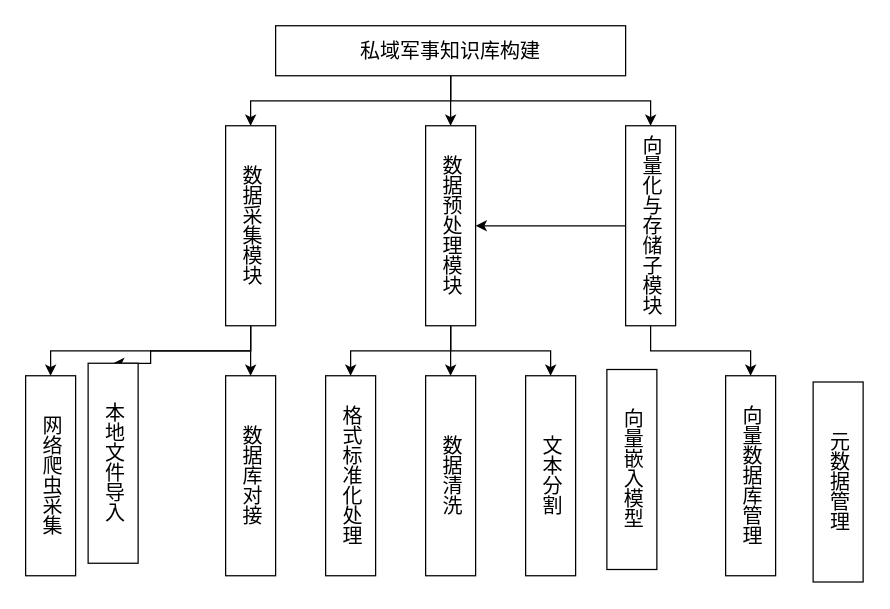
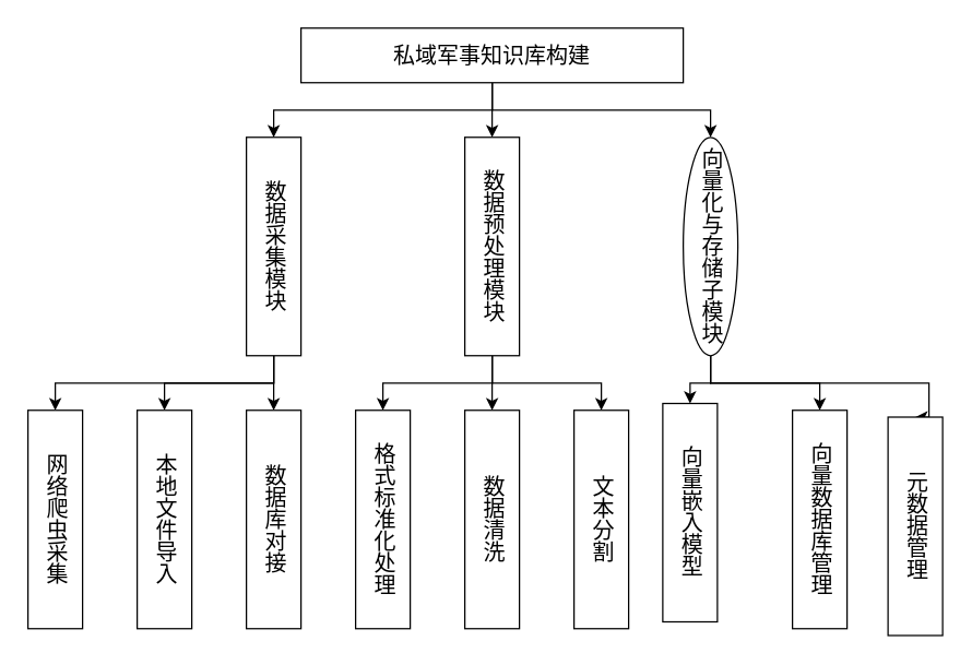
  <mxCell id="0" />
  <mxCell id="1" parent="0" />
  <mxCell id="2" style="edgeStyle=orthogonalEdgeStyle;rounded=0;orthogonalLoop=1;jettySize=auto;html=1;fontSize=16;" edge="1" parent="1" source="5" target="9"><mxGeometry relative="1" as="geometry" /></mxCell>
  <mxCell id="3" style="edgeStyle=orthogonalEdgeStyle;rounded=0;orthogonalLoop=1;jettySize=auto;html=1;fontSize=16;" edge="1" parent="1" source="5" target="13"><mxGeometry relative="1" as="geometry" /></mxCell>
  <mxCell id="4" style="edgeStyle=orthogonalEdgeStyle;rounded=0;orthogonalLoop=1;jettySize=auto;html=1;entryX=0.5;entryY=0;entryDx=0;entryDy=0;fontSize=16;" edge="1" parent="1" source="5" target="17"><mxGeometry relative="1" as="geometry" /></mxCell>
  <mxCell id="5" value="私域军事知识库构建" style="rounded=0;whiteSpace=wrap;html=1;fontSize=16;" vertex="1" parent="1"><mxGeometry x="220" y="20" width="280" height="40" as="geometry" /></mxCell>
  <mxCell id="6" style="edgeStyle=orthogonalEdgeStyle;rounded=0;orthogonalLoop=1;jettySize=auto;html=1;entryX=0.5;entryY=0;entryDx=0;entryDy=0;fontSize=16;" edge="1" parent="1" source="9" target="18"><mxGeometry relative="1" as="geometry"><Array as="points"><mxPoint x="200" y="280" /><mxPoint x="40" y="280" /></Array></mxGeometry></mxCell>
  <mxCell id="7" style="edgeStyle=orthogonalEdgeStyle;rounded=0;orthogonalLoop=1;jettySize=auto;html=1;entryX=0.5;entryY=0;entryDx=0;entryDy=0;fontSize=16;" edge="1" parent="1" source="9" target="19"><mxGeometry relative="1" as="geometry"><Array as="points"><mxPoint x="200" y="280" /><mxPoint x="120" y="280" /></Array></mxGeometry></mxCell>
  <mxCell id="8" style="edgeStyle=orthogonalEdgeStyle;rounded=0;orthogonalLoop=1;jettySize=auto;html=1;entryX=0.5;entryY=0;entryDx=0;entryDy=0;fontSize=16;" edge="1" parent="1" source="9" target="20"><mxGeometry relative="1" as="geometry" /></mxCell>
  <mxCell id="9" value="数据采集模块" style="rounded=0;whiteSpace=wrap;html=1;textDirection=vertical-lr;fontSize=16;" vertex="1" parent="1"><mxGeometry x="180" y="100" width="40" height="160" as="geometry" /></mxCell>
  <mxCell id="10" style="edgeStyle=orthogonalEdgeStyle;rounded=0;orthogonalLoop=1;jettySize=auto;html=1;fontSize=16;" edge="1" parent="1" source="13" target="21"><mxGeometry relative="1" as="geometry"><Array as="points"><mxPoint x="360" y="280" /><mxPoint x="280" y="280" /></Array></mxGeometry></mxCell>
  <mxCell id="11" style="edgeStyle=orthogonalEdgeStyle;rounded=0;orthogonalLoop=1;jettySize=auto;html=1;entryX=0.5;entryY=0;entryDx=0;entryDy=0;fontSize=16;" edge="1" parent="1" source="13" target="22"><mxGeometry relative="1" as="geometry" /></mxCell>
  <mxCell id="12" style="edgeStyle=orthogonalEdgeStyle;rounded=0;orthogonalLoop=1;jettySize=auto;html=1;entryX=0.5;entryY=0;entryDx=0;entryDy=0;fontSize=16;" edge="1" parent="1" source="13" target="23"><mxGeometry relative="1" as="geometry"><Array as="points"><mxPoint x="360" y="280" /><mxPoint x="440" y="280" /></Array></mxGeometry></mxCell>
  <mxCell id="13" value="数据预处理模块" style="rounded=0;whiteSpace=wrap;html=1;textDirection=vertical-lr;fontSize=16;" vertex="1" parent="1"><mxGeometry x="340" y="100" width="40" height="160" as="geometry" /></mxCell>
- <mxCell id="14" style="edgeStyle=orthogonalEdgeStyle;rounded=0;orthogonalLoop=1;jettySize=auto;html=1;fontSize=16;" edge="1" parent="1" source="17" target="13"><mxGeometry relative="1" as="geometry" /></mxCell>
+ <mxCell id="14" style="edgeStyle=orthogonalEdgeStyle;rounded=0;orthogonalLoop=1;jettySize=auto;html=1;entryX=0.5;entryY=0;entryDx=0;entryDy=0;fontSize=16;" edge="1" parent="1" source="17" target="24"><mxGeometry relative="1" as="geometry" /></mxCell>
  <mxCell id="15" style="edgeStyle=orthogonalEdgeStyle;rounded=0;orthogonalLoop=1;jettySize=auto;html=1;entryX=0.5;entryY=0;entryDx=0;entryDy=0;fontSize=16;" edge="1" parent="1" source="17" target="25"><mxGeometry relative="1" as="geometry"><Array as="points"><mxPoint x="520" y="280" /><mxPoint x="600" y="280" /></Array></mxGeometry></mxCell>
- <mxCell id="17" value="向量化与存储子模块" style="rounded=0;whiteSpace=wrap;html=1;textDirection=vertical-lr;fontSize=16;" vertex="1" parent="1"><mxGeometry x="500" y="100" width="40" height="160" as="geometry" /></mxCell>
+ <mxCell id="16" style="edgeStyle=orthogonalEdgeStyle;rounded=0;orthogonalLoop=1;jettySize=auto;html=1;entryX=0.5;entryY=0;entryDx=0;entryDy=0;fontSize=16;" edge="1" parent="1" source="17" target="26"><mxGeometry relative="1" as="geometry"><Array as="points"><mxPoint x="520" y="280" /><mxPoint x="680" y="280" /></Array></mxGeometry></mxCell>
+ <mxCell id="17" value="向量化与存储子模块" style="ellipse;whiteSpace=wrap;html=1;textDirection=vertical-lr;fontSize=16;" vertex="1" parent="1"><mxGeometry x="500" y="100" width="40" height="160" as="geometry" /></mxCell>
  <mxCell id="18" value="网络爬虫采集" style="rounded=0;whiteSpace=wrap;html=1;textDirection=vertical-lr;fontSize=16;" vertex="1" parent="1"><mxGeometry x="20" y="300" width="40" height="160" as="geometry" /></mxCell>
- <mxCell id="19" value="本地文件导入" style="rounded=0;whiteSpace=wrap;html=1;textDirection=vertical-lr;fontSize=16;" vertex="1" parent="1"><mxGeometry x="70" y="290" width="40" height="160" as="geometry" /></mxCell>
+ <mxCell id="19" value="本地文件导入" style="rounded=0;whiteSpace=wrap;html=1;textDirection=vertical-lr;fontSize=16;" vertex="1" parent="1"><mxGeometry x="100" y="300" width="40" height="160" as="geometry" /></mxCell>
  <mxCell id="20" value="数据库对接" style="rounded=0;whiteSpace=wrap;html=1;textDirection=vertical-lr;fontSize=16;" vertex="1" parent="1"><mxGeometry x="180" y="300" width="40" height="160" as="geometry" /></mxCell>
  <mxCell id="21" value="格式标准化处理" style="rounded=0;whiteSpace=wrap;html=1;textDirection=vertical-lr;fontSize=16;" vertex="1" parent="1"><mxGeometry x="260" y="300" width="40" height="160" as="geometry" /></mxCell>
  <mxCell id="22" value="数据清洗" style="rounded=0;whiteSpace=wrap;html=1;textDirection=vertical-lr;fontSize=16;" vertex="1" parent="1"><mxGeometry x="340" y="300" width="40" height="160" as="geometry" /></mxCell>
  <mxCell id="23" value="文本分割" style="rounded=0;whiteSpace=wrap;html=1;textDirection=vertical-lr;fontSize=16;" vertex="1" parent="1"><mxGeometry x="420" y="300" width="40" height="160" as="geometry" /></mxCell>
  <mxCell id="24" value="向量嵌入模型" style="rounded=0;whiteSpace=wrap;html=1;textDirection=vertical-lr;fontSize=16;" vertex="1" parent="1"><mxGeometry x="485" y="295" width="40" height="160" as="geometry" /></mxCell>
  <mxCell id="25" value="向量数据库管理" style="rounded=0;whiteSpace=wrap;html=1;textDirection=vertical-lr;fontSize=16;" vertex="1" parent="1"><mxGeometry x="580" y="300" width="40" height="160" as="geometry" /></mxCell>
  <mxCell id="26" value="元数据管理" style="rounded=0;whiteSpace=wrap;html=1;textDirection=vertical-lr;fontSize=16;" vertex="1" parent="1"><mxGeometry x="650" y="305" width="40" height="160" as="geometry" /></mxCell>
